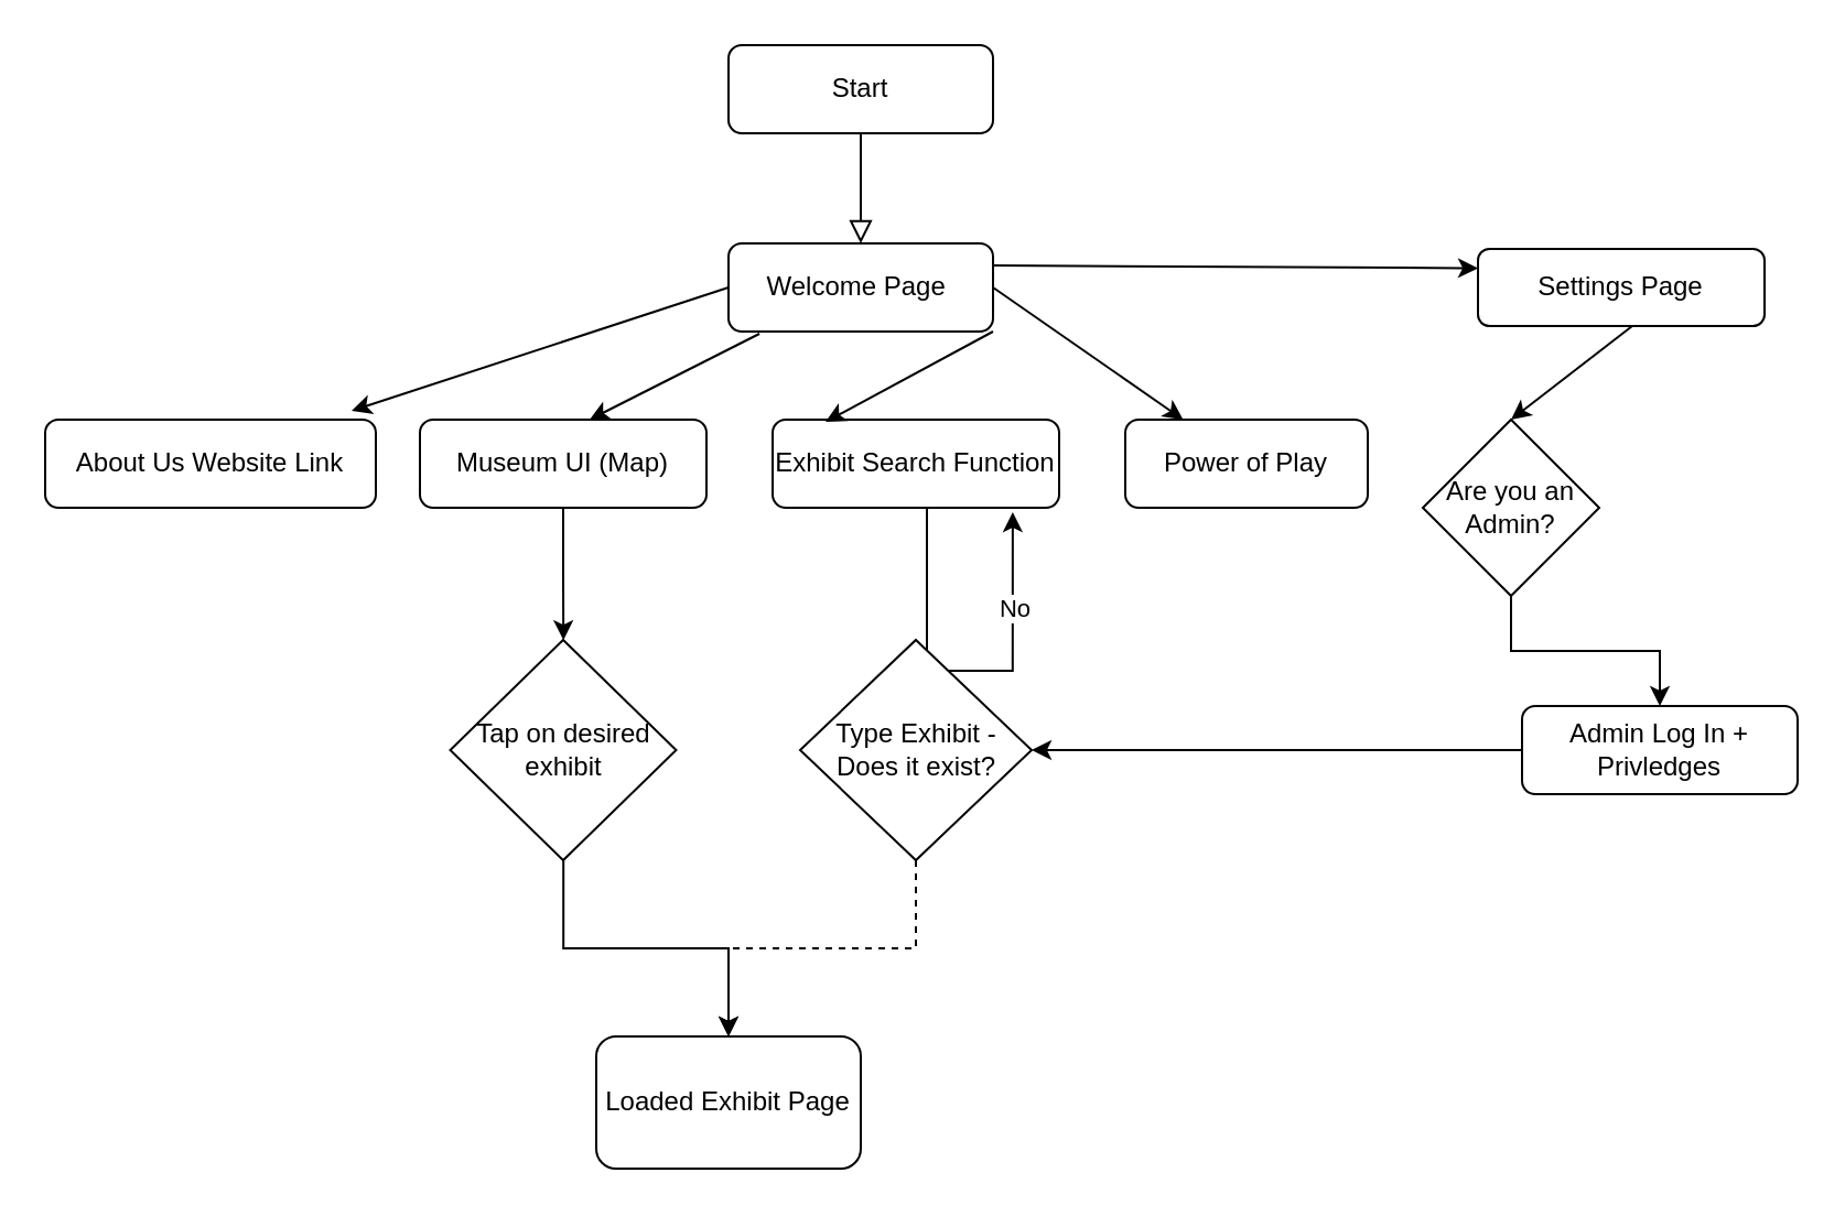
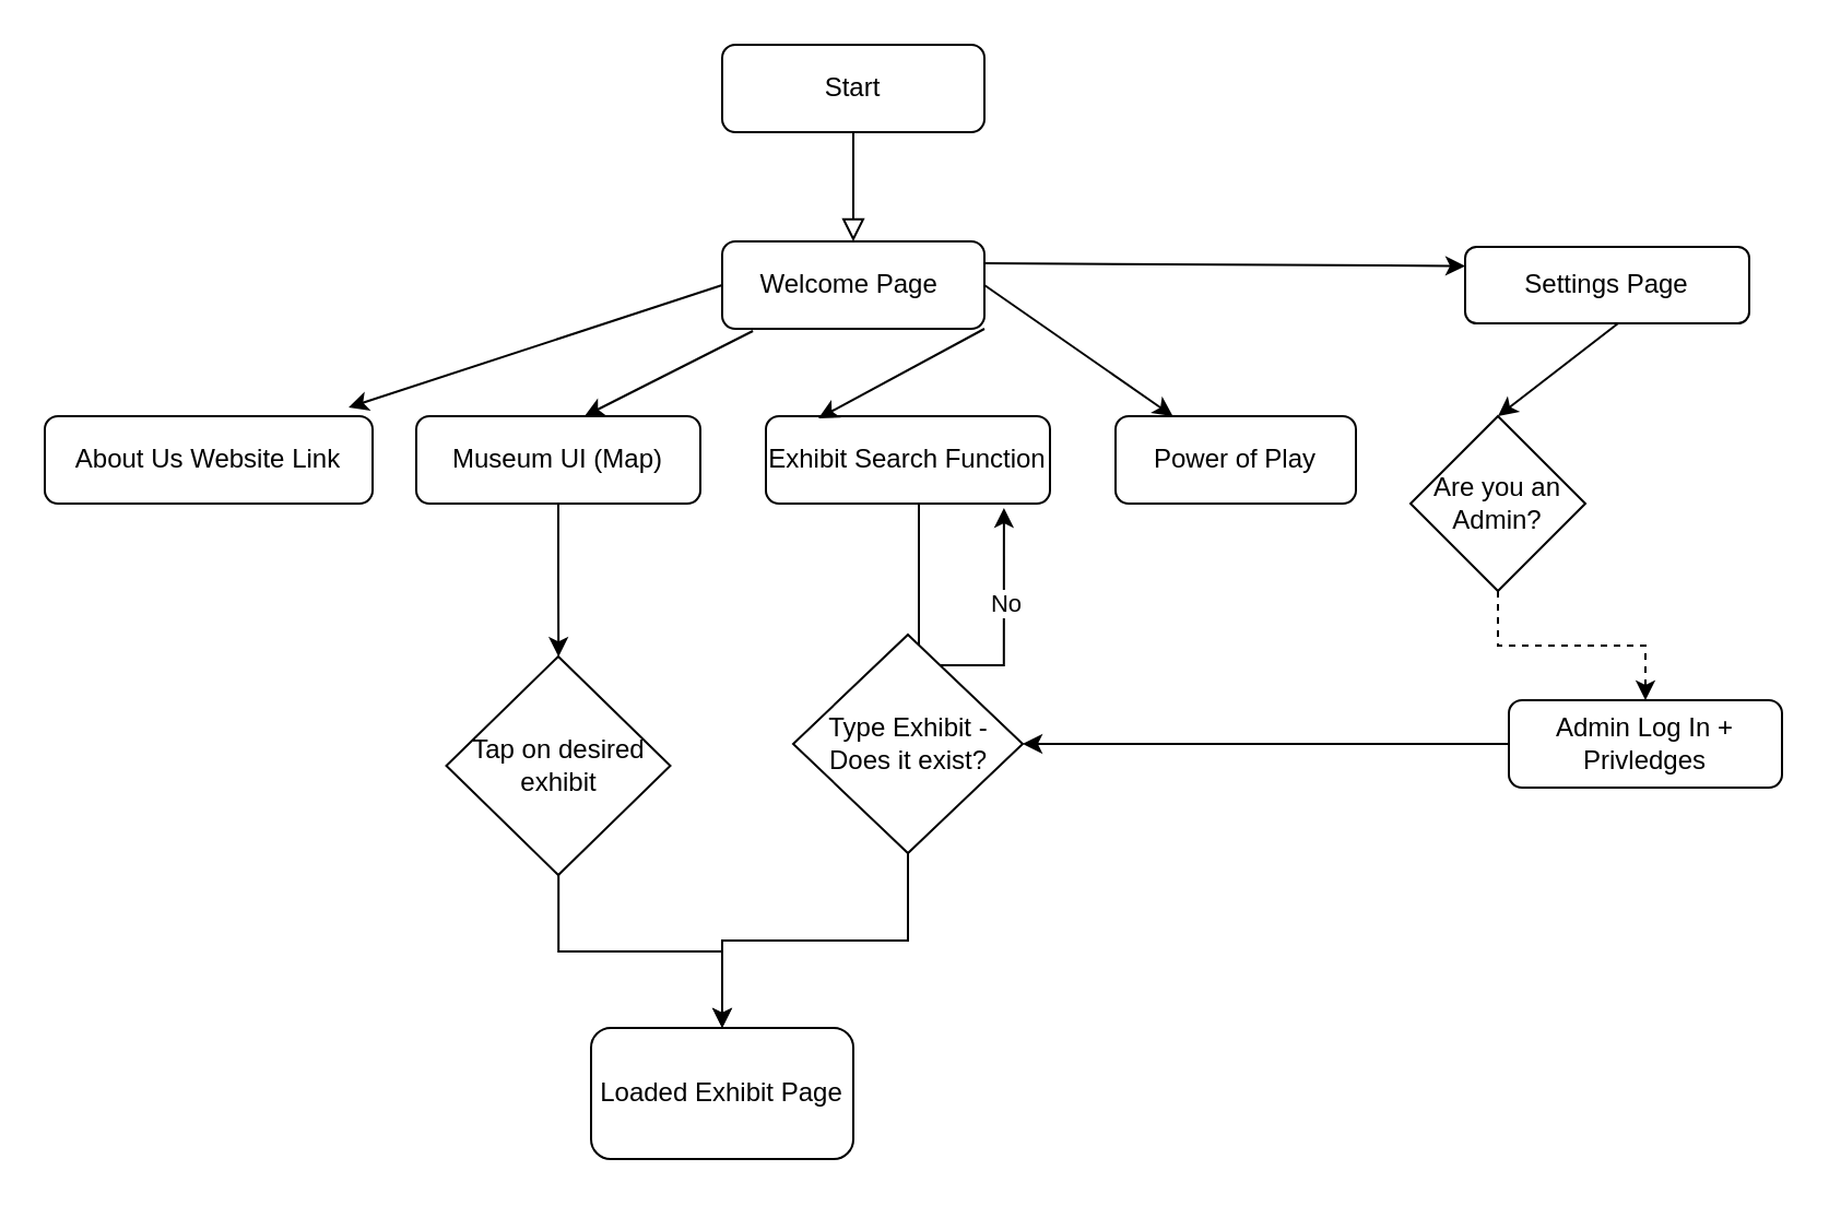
  <mxCell id="0" />
  <mxCell id="1" parent="0" />
  <mxCell id="2" value="" style="rounded=0;html=1;jettySize=auto;orthogonalLoop=1;fontSize=11;endArrow=block;endFill=0;endSize=8;strokeWidth=1;shadow=0;labelBackgroundColor=none;edgeStyle=orthogonalEdgeStyle;" parent="1" source="3" edge="1"><mxGeometry relative="1" as="geometry"><mxPoint x="390" y="110" as="targetPoint" /></mxGeometry></mxCell>
  <mxCell id="3" value="Start" style="rounded=1;whiteSpace=wrap;html=1;fontSize=12;glass=0;strokeWidth=1;shadow=0;" parent="1" vertex="1"><mxGeometry x="330" y="20" width="120" height="40" as="geometry" /></mxCell>
  <mxCell id="4" value="Welcome Page&amp;nbsp;" style="rounded=1;whiteSpace=wrap;html=1;fontSize=12;glass=0;strokeWidth=1;shadow=0;" parent="1" vertex="1"><mxGeometry x="330" y="110" width="120" height="40" as="geometry" /></mxCell>
  <mxCell id="5" value="About Us Website Link" style="rounded=1;whiteSpace=wrap;html=1;" vertex="1" parent="1"><mxGeometry x="20" y="190" width="150" height="40" as="geometry" /></mxCell>
  <mxCell id="6" value="" style="endArrow=classic;html=1;rounded=0;entryX=0.927;entryY=-0.1;entryDx=0;entryDy=0;entryPerimeter=0;" edge="1" parent="1" target="5"><mxGeometry width="50" height="50" relative="1" as="geometry"><mxPoint x="330" y="130" as="sourcePoint" /><mxPoint x="270" y="190" as="targetPoint" /></mxGeometry></mxCell>
  <mxCell id="7" value="" style="edgeStyle=orthogonalEdgeStyle;rounded=0;orthogonalLoop=1;jettySize=auto;html=1;" edge="1" parent="1" source="8" target="24"><mxGeometry relative="1" as="geometry" /></mxCell>
  <mxCell id="8" value="Museum UI (Map)" style="rounded=1;whiteSpace=wrap;html=1;" vertex="1" parent="1"><mxGeometry x="190" y="190" width="130" height="40" as="geometry" /></mxCell>
  <mxCell id="9" value="" style="endArrow=classic;html=1;rounded=0;entryX=0.592;entryY=0;entryDx=0;entryDy=0;entryPerimeter=0;exitX=0.117;exitY=1.025;exitDx=0;exitDy=0;exitPerimeter=0;" edge="1" parent="1" source="4" target="8"><mxGeometry width="50" height="50" relative="1" as="geometry"><mxPoint x="389.5" y="150" as="sourcePoint" /><mxPoint x="390" y="190" as="targetPoint" /></mxGeometry></mxCell>
  <mxCell id="10" value="" style="endArrow=classic;html=1;rounded=0;" edge="1" parent="1" target="11"><mxGeometry width="50" height="50" relative="1" as="geometry"><mxPoint x="450" y="130" as="sourcePoint" /><mxPoint x="530" y="190" as="targetPoint" /></mxGeometry></mxCell>
  <mxCell id="11" value="Power of Play" style="rounded=1;whiteSpace=wrap;html=1;" vertex="1" parent="1"><mxGeometry x="510" y="190" width="110" height="40" as="geometry" /></mxCell>
  <mxCell id="12" value="" style="edgeStyle=orthogonalEdgeStyle;rounded=0;orthogonalLoop=1;jettySize=auto;html=1;entryX=0.838;entryY=1.05;entryDx=0;entryDy=0;entryPerimeter=0;" edge="1" parent="1" target="14"><mxGeometry relative="1" as="geometry"><mxPoint x="420" y="220" as="sourcePoint" /><mxPoint x="460" y="250" as="targetPoint" /><Array as="points"><mxPoint x="420" y="304" /><mxPoint x="459" y="304" /></Array></mxGeometry></mxCell>
  <mxCell id="13" value="No" style="edgeLabel;html=1;align=center;verticalAlign=middle;resizable=0;points=[];" vertex="1" connectable="0" parent="12"><mxGeometry x="0.548" y="3" relative="1" as="geometry"><mxPoint x="4" as="offset" /></mxGeometry></mxCell>
  <mxCell id="14" value="Exhibit Search Function" style="rounded=1;whiteSpace=wrap;html=1;" vertex="1" parent="1"><mxGeometry x="350" y="190" width="130" height="40" as="geometry" /></mxCell>
  <mxCell id="15" value="" style="endArrow=classic;html=1;rounded=0;entryX=0.185;entryY=0.025;entryDx=0;entryDy=0;entryPerimeter=0;" edge="1" parent="1" target="14"><mxGeometry width="50" height="50" relative="1" as="geometry"><mxPoint x="450" y="150" as="sourcePoint" /><mxPoint x="490" y="210" as="targetPoint" /></mxGeometry></mxCell>
  <mxCell id="16" value="Settings Page" style="rounded=1;whiteSpace=wrap;html=1;" vertex="1" parent="1"><mxGeometry x="670" y="112.5" width="130" height="35" as="geometry" /></mxCell>
  <mxCell id="17" value="" style="endArrow=classic;html=1;rounded=0;entryX=0;entryY=0.25;entryDx=0;entryDy=0;" edge="1" parent="1" target="16"><mxGeometry width="50" height="50" relative="1" as="geometry"><mxPoint x="450" y="120" as="sourcePoint" /><mxPoint x="500" y="70" as="targetPoint" /></mxGeometry></mxCell>
  <mxCell id="18" value="" style="endArrow=classic;html=1;rounded=0;entryX=0.5;entryY=0;entryDx=0;entryDy=0;" edge="1" parent="1" target="20"><mxGeometry width="50" height="50" relative="1" as="geometry"><mxPoint x="740" y="147.5" as="sourcePoint" /><mxPoint x="740" y="207.5" as="targetPoint" /></mxGeometry></mxCell>
- <mxCell id="19" value="" style="edgeStyle=orthogonalEdgeStyle;rounded=0;orthogonalLoop=1;jettySize=auto;html=1;" edge="1" parent="1" source="20" target="22"><mxGeometry relative="1" as="geometry" /></mxCell>
+ <mxCell id="19" value="" style="edgeStyle=orthogonalEdgeStyle;rounded=0;orthogonalLoop=1;jettySize=auto;html=1;dashed=1;" edge="1" parent="1" source="20" target="22"><mxGeometry relative="1" as="geometry" /></mxCell>
  <mxCell id="20" value="Are you an Admin?" style="rhombus;whiteSpace=wrap;html=1;" vertex="1" parent="1"><mxGeometry x="645" y="190" width="80" height="80" as="geometry" /></mxCell>
  <mxCell id="21" value="" style="edgeStyle=orthogonalEdgeStyle;rounded=0;orthogonalLoop=1;jettySize=auto;html=1;entryX=1;entryY=0.5;entryDx=0;entryDy=0;" edge="1" parent="1" source="22" target="26"><mxGeometry relative="1" as="geometry"><mxPoint x="610" y="350" as="targetPoint" /></mxGeometry></mxCell>
  <mxCell id="22" value="Admin Log In + Privledges" style="rounded=1;whiteSpace=wrap;html=1;" vertex="1" parent="1"><mxGeometry x="690" y="320" width="125" height="40" as="geometry" /></mxCell>
  <mxCell id="23" value="" style="edgeStyle=orthogonalEdgeStyle;rounded=0;orthogonalLoop=1;jettySize=auto;html=1;" edge="1" parent="1" source="24" target="27"><mxGeometry relative="1" as="geometry" /></mxCell>
- <mxCell id="24" value="Tap on desired exhibit" style="rhombus;whiteSpace=wrap;html=1;" vertex="1" parent="1"><mxGeometry x="203.75" y="290" width="102.5" height="100" as="geometry" /></mxCell>
- <mxCell id="25" value="" style="edgeStyle=orthogonalEdgeStyle;rounded=0;orthogonalLoop=1;jettySize=auto;html=1;dashed=1;" edge="1" parent="1" source="26" target="27"><mxGeometry relative="1" as="geometry" /></mxCell>
+ <mxCell id="24" value="Tap on desired exhibit" style="rhombus;whiteSpace=wrap;html=1;" vertex="1" parent="1"><mxGeometry x="203.75" y="300" width="102.5" height="100" as="geometry" /></mxCell>
+ <mxCell id="25" value="" style="edgeStyle=orthogonalEdgeStyle;rounded=0;orthogonalLoop=1;jettySize=auto;html=1;" edge="1" parent="1" source="26" target="27"><mxGeometry relative="1" as="geometry" /></mxCell>
  <mxCell id="26" value="Type Exhibit - Does it exist?" style="rhombus;whiteSpace=wrap;html=1;" vertex="1" parent="1"><mxGeometry x="362.5" y="290" width="105" height="100" as="geometry" /></mxCell>
  <mxCell id="27" value="Loaded Exhibit Page" style="rounded=1;whiteSpace=wrap;html=1;" vertex="1" parent="1"><mxGeometry x="270" y="470" width="120" height="60" as="geometry" /></mxCell>
